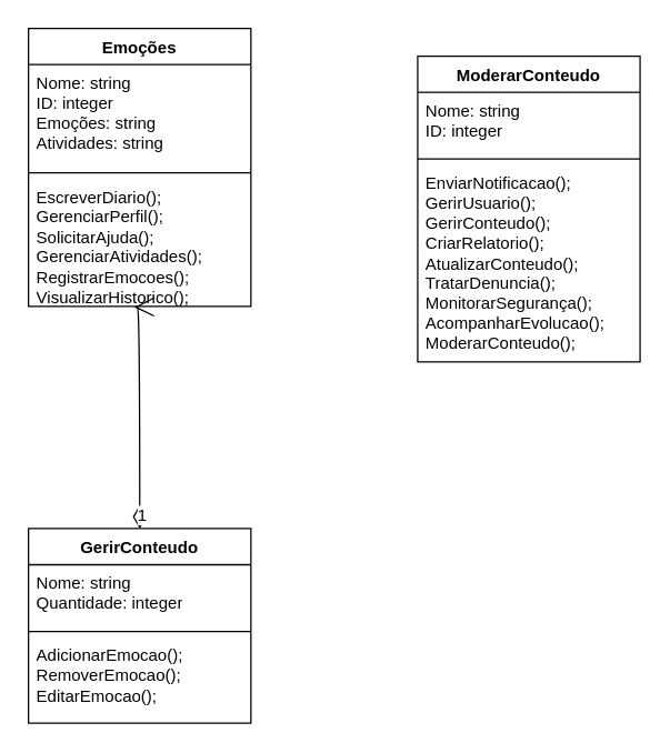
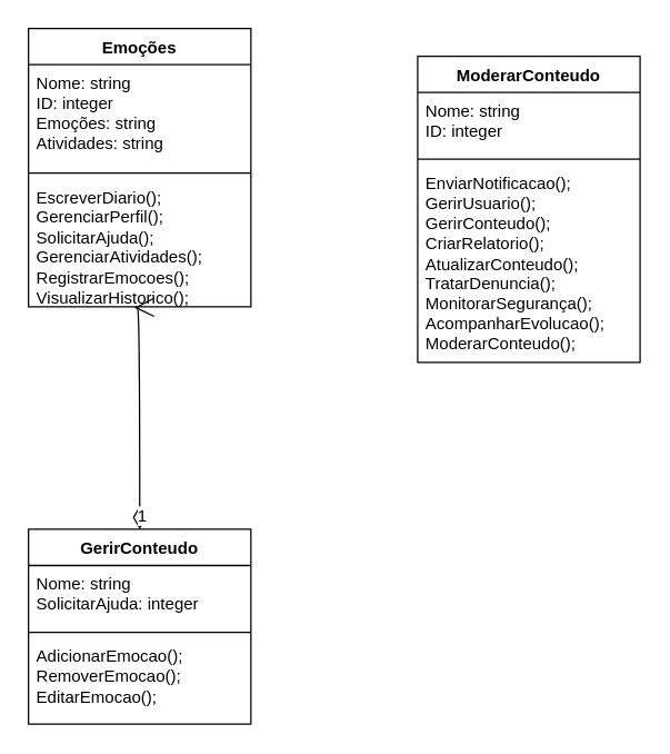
  <mxCell id="0" />
  <mxCell id="1" parent="0" />
  <mxCell id="2" value="ModerarConteudo" style="swimlane;fontStyle=1;align=center;verticalAlign=top;childLayout=stackLayout;horizontal=1;startSize=26;horizontalStack=0;resizeParent=1;resizeParentMax=0;resizeLast=0;collapsible=1;marginBottom=0;whiteSpace=wrap;html=1;" vertex="1" parent="1"><mxGeometry x="300" y="40" width="160" height="220" as="geometry" /></mxCell>
  <mxCell id="3" value="Nome: string&lt;div&gt;ID: integer&lt;/div&gt;" style="text;strokeColor=none;fillColor=none;align=left;verticalAlign=top;spacingLeft=4;spacingRight=4;overflow=hidden;rotatable=0;points=[[0,0.5],[1,0.5]];portConstraint=eastwest;whiteSpace=wrap;html=1;" vertex="1" parent="2"><mxGeometry y="26" width="160" height="44" as="geometry" /></mxCell>
  <mxCell id="4" value="" style="line;strokeWidth=1;fillColor=none;align=left;verticalAlign=middle;spacingTop=-1;spacingLeft=3;spacingRight=3;rotatable=0;labelPosition=right;points=[];portConstraint=eastwest;strokeColor=inherit;" vertex="1" parent="2"><mxGeometry y="70" width="160" height="8" as="geometry" /></mxCell>
  <mxCell id="5" value="EnviarNotificacao();&lt;div&gt;GerirUsuario();&lt;/div&gt;&lt;div&gt;GerirConteudo();&lt;/div&gt;&lt;div&gt;CriarRelatorio();&lt;/div&gt;&lt;div&gt;AtualizarConteudo();&lt;br&gt;TratarDenuncia();&lt;/div&gt;&lt;div&gt;MonitorarSegurança();&lt;/div&gt;&lt;div&gt;AcompanharEvolucao();&lt;/div&gt;&lt;div&gt;ModerarConteudo();&lt;/div&gt;" style="text;strokeColor=none;fillColor=none;align=left;verticalAlign=top;spacingLeft=4;spacingRight=4;overflow=hidden;rotatable=0;points=[[0,0.5],[1,0.5]];portConstraint=eastwest;whiteSpace=wrap;html=1;" vertex="1" parent="2"><mxGeometry y="78" width="160" height="142" as="geometry" /></mxCell>
  <mxCell id="6" value="Emoções" style="swimlane;fontStyle=1;align=center;verticalAlign=top;childLayout=stackLayout;horizontal=1;startSize=26;horizontalStack=0;resizeParent=1;resizeParentMax=0;resizeLast=0;collapsible=1;marginBottom=0;whiteSpace=wrap;html=1;" vertex="1" parent="1"><mxGeometry x="20" y="20" width="160" height="200" as="geometry" /></mxCell>
  <mxCell id="7" value="Nome: string&lt;div&gt;ID: integer&lt;/div&gt;&lt;div&gt;Emoções: string&lt;/div&gt;&lt;div&gt;Atividades: string&lt;/div&gt;" style="text;strokeColor=none;fillColor=none;align=left;verticalAlign=top;spacingLeft=4;spacingRight=4;overflow=hidden;rotatable=0;points=[[0,0.5],[1,0.5]];portConstraint=eastwest;whiteSpace=wrap;html=1;" vertex="1" parent="6"><mxGeometry y="26" width="160" height="74" as="geometry" /></mxCell>
  <mxCell id="8" value="" style="line;strokeWidth=1;fillColor=none;align=left;verticalAlign=middle;spacingTop=-1;spacingLeft=3;spacingRight=3;rotatable=0;labelPosition=right;points=[];portConstraint=eastwest;strokeColor=inherit;" vertex="1" parent="6"><mxGeometry y="100" width="160" height="8" as="geometry" /></mxCell>
  <mxCell id="9" value="EscreverDiario();&lt;div&gt;GerenciarPerfil();&lt;/div&gt;&lt;div&gt;SolicitarAjuda();&lt;br&gt;GerenciarAtividades();&lt;br&gt;RegistrarEmocoes();&lt;/div&gt;&lt;div&gt;VisualizarHistorico();&lt;/div&gt;" style="text;strokeColor=none;fillColor=none;align=left;verticalAlign=top;spacingLeft=4;spacingRight=4;overflow=hidden;rotatable=0;points=[[0,0.5],[1,0.5]];portConstraint=eastwest;whiteSpace=wrap;html=1;" vertex="1" parent="6"><mxGeometry y="108" width="160" height="92" as="geometry" /></mxCell>
  <mxCell id="10" style="edgeStyle=none;curved=1;rounded=0;orthogonalLoop=1;jettySize=auto;html=1;exitX=0.5;exitY=0;exitDx=0;exitDy=0;fontSize=12;startSize=8;endSize=8;" edge="1" parent="1" source="2" target="2"><mxGeometry relative="1" as="geometry" /></mxCell>
  <mxCell id="11" value="GerirConteudo" style="swimlane;fontStyle=1;align=center;verticalAlign=top;childLayout=stackLayout;horizontal=1;startSize=26;horizontalStack=0;resizeParent=1;resizeParentMax=0;resizeLast=0;collapsible=1;marginBottom=0;whiteSpace=wrap;html=1;" vertex="1" parent="1"><mxGeometry x="20" y="380" width="160" height="140" as="geometry" /></mxCell>
- <mxCell id="12" value="Nome: string&lt;div&gt;Quantidade: integer&lt;/div&gt;" style="text;strokeColor=none;fillColor=none;align=left;verticalAlign=top;spacingLeft=4;spacingRight=4;overflow=hidden;rotatable=0;points=[[0,0.5],[1,0.5]];portConstraint=eastwest;whiteSpace=wrap;html=1;" vertex="1" parent="11"><mxGeometry y="26" width="160" height="44" as="geometry" /></mxCell>
+ <mxCell id="12" value="Nome: string&lt;div&gt;SolicitarAjuda: integer&lt;/div&gt;" style="text;strokeColor=none;fillColor=none;align=left;verticalAlign=top;spacingLeft=4;spacingRight=4;overflow=hidden;rotatable=0;points=[[0,0.5],[1,0.5]];portConstraint=eastwest;whiteSpace=wrap;html=1;" vertex="1" parent="11"><mxGeometry y="26" width="160" height="44" as="geometry" /></mxCell>
  <mxCell id="13" value="" style="line;strokeWidth=1;fillColor=none;align=left;verticalAlign=middle;spacingTop=-1;spacingLeft=3;spacingRight=3;rotatable=0;labelPosition=right;points=[];portConstraint=eastwest;strokeColor=inherit;" vertex="1" parent="11"><mxGeometry y="70" width="160" height="8" as="geometry" /></mxCell>
  <mxCell id="14" value="AdicionarEmocao();&lt;div&gt;RemoverEmocao();&lt;/div&gt;&lt;div&gt;EditarEmocao();&lt;/div&gt;&lt;div&gt;&lt;br&gt;&lt;/div&gt;" style="text;strokeColor=none;fillColor=none;align=left;verticalAlign=top;spacingLeft=4;spacingRight=4;overflow=hidden;rotatable=0;points=[[0,0.5],[1,0.5]];portConstraint=eastwest;whiteSpace=wrap;html=1;" vertex="1" parent="11"><mxGeometry y="78" width="160" height="62" as="geometry" /></mxCell>
  <mxCell id="15" value="1" style="endArrow=open;html=1;endSize=12;startArrow=diamondThin;startSize=14;startFill=0;edgeStyle=orthogonalEdgeStyle;align=left;verticalAlign=bottom;rounded=0;fontSize=12;curved=1;exitX=0.5;exitY=0;exitDx=0;exitDy=0;entryX=0.476;entryY=1.007;entryDx=0;entryDy=0;entryPerimeter=0;" edge="1" parent="1" source="11" target="9"><mxGeometry x="-1" y="3" relative="1" as="geometry"><mxPoint x="160" y="230" as="sourcePoint" /><mxPoint x="320" y="230" as="targetPoint" /><Array as="points"><mxPoint x="100" y="221" /></Array></mxGeometry></mxCell>
